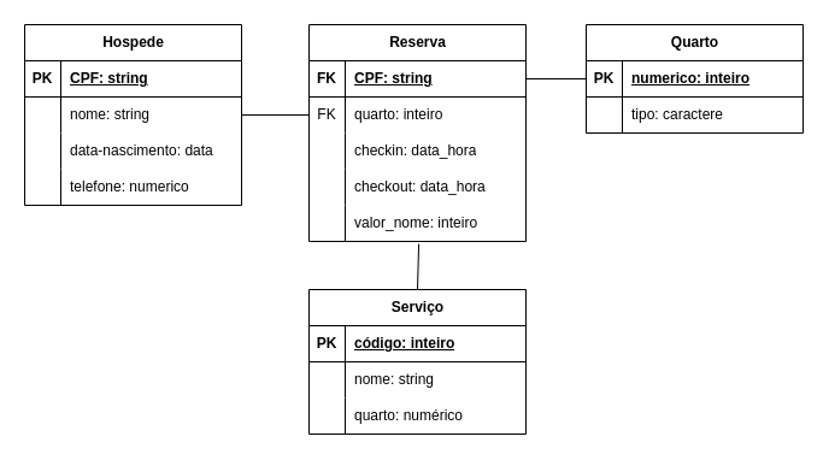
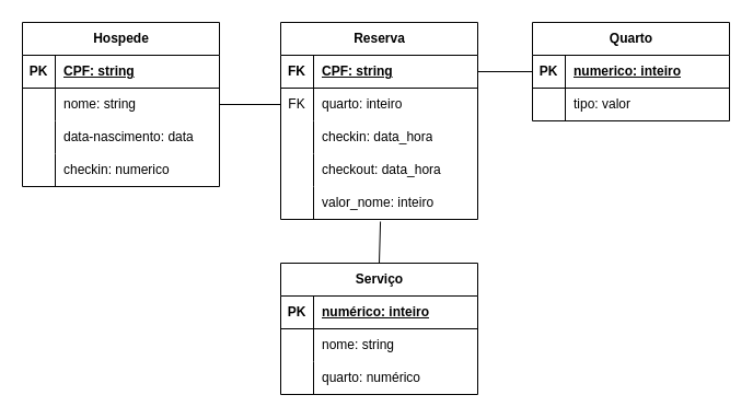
  <mxCell id="0" />
  <mxCell id="1" parent="0" />
  <mxCell id="2" value="Hospede" style="shape=table;startSize=30;container=1;collapsible=1;childLayout=tableLayout;fixedRows=1;rowLines=0;fontStyle=1;align=center;resizeLast=1;html=1;" vertex="1" parent="1"><mxGeometry x="20" y="20" width="180" height="150" as="geometry" /></mxCell>
  <mxCell id="3" value="" style="shape=tableRow;horizontal=0;startSize=0;swimlaneHead=0;swimlaneBody=0;fillColor=none;collapsible=0;dropTarget=0;points=[[0,0.5],[1,0.5]];portConstraint=eastwest;top=0;left=0;right=0;bottom=1;" vertex="1" parent="2"><mxGeometry y="30" width="180" height="30" as="geometry" /></mxCell>
  <mxCell id="4" value="PK" style="shape=partialRectangle;connectable=0;fillColor=none;top=0;left=0;bottom=0;right=0;fontStyle=1;overflow=hidden;whiteSpace=wrap;html=1;" vertex="1" parent="3"><mxGeometry width="30" height="30" as="geometry"><mxRectangle width="30" height="30" as="alternateBounds" /></mxGeometry></mxCell>
  <mxCell id="5" value="CPF: string" style="shape=partialRectangle;connectable=0;fillColor=none;top=0;left=0;bottom=0;right=0;align=left;spacingLeft=6;fontStyle=5;overflow=hidden;whiteSpace=wrap;html=1;" vertex="1" parent="3"><mxGeometry x="30" width="150" height="30" as="geometry"><mxRectangle width="150" height="30" as="alternateBounds" /></mxGeometry></mxCell>
  <mxCell id="6" value="" style="shape=tableRow;horizontal=0;startSize=0;swimlaneHead=0;swimlaneBody=0;fillColor=none;collapsible=0;dropTarget=0;points=[[0,0.5],[1,0.5]];portConstraint=eastwest;top=0;left=0;right=0;bottom=0;" vertex="1" parent="2"><mxGeometry y="60" width="180" height="30" as="geometry" /></mxCell>
  <mxCell id="7" value="" style="shape=partialRectangle;connectable=0;fillColor=none;top=0;left=0;bottom=0;right=0;editable=1;overflow=hidden;whiteSpace=wrap;html=1;" vertex="1" parent="6"><mxGeometry width="30" height="30" as="geometry"><mxRectangle width="30" height="30" as="alternateBounds" /></mxGeometry></mxCell>
  <mxCell id="8" value="nome: string" style="shape=partialRectangle;connectable=0;fillColor=none;top=0;left=0;bottom=0;right=0;align=left;spacingLeft=6;overflow=hidden;whiteSpace=wrap;html=1;" vertex="1" parent="6"><mxGeometry x="30" width="150" height="30" as="geometry"><mxRectangle width="150" height="30" as="alternateBounds" /></mxGeometry></mxCell>
  <mxCell id="9" value="" style="shape=tableRow;horizontal=0;startSize=0;swimlaneHead=0;swimlaneBody=0;fillColor=none;collapsible=0;dropTarget=0;points=[[0,0.5],[1,0.5]];portConstraint=eastwest;top=0;left=0;right=0;bottom=0;" vertex="1" parent="2"><mxGeometry y="90" width="180" height="30" as="geometry" /></mxCell>
  <mxCell id="10" value="" style="shape=partialRectangle;connectable=0;fillColor=none;top=0;left=0;bottom=0;right=0;editable=1;overflow=hidden;whiteSpace=wrap;html=1;" vertex="1" parent="9"><mxGeometry width="30" height="30" as="geometry"><mxRectangle width="30" height="30" as="alternateBounds" /></mxGeometry></mxCell>
  <mxCell id="11" value="data-nascimento: data" style="shape=partialRectangle;connectable=0;fillColor=none;top=0;left=0;bottom=0;right=0;align=left;spacingLeft=6;overflow=hidden;whiteSpace=wrap;html=1;" vertex="1" parent="9"><mxGeometry x="30" width="150" height="30" as="geometry"><mxRectangle width="150" height="30" as="alternateBounds" /></mxGeometry></mxCell>
  <mxCell id="12" value="" style="shape=tableRow;horizontal=0;startSize=0;swimlaneHead=0;swimlaneBody=0;fillColor=none;collapsible=0;dropTarget=0;points=[[0,0.5],[1,0.5]];portConstraint=eastwest;top=0;left=0;right=0;bottom=0;" vertex="1" parent="2"><mxGeometry y="120" width="180" height="30" as="geometry" /></mxCell>
  <mxCell id="13" value="" style="shape=partialRectangle;connectable=0;fillColor=none;top=0;left=0;bottom=0;right=0;editable=1;overflow=hidden;whiteSpace=wrap;html=1;" vertex="1" parent="12"><mxGeometry width="30" height="30" as="geometry"><mxRectangle width="30" height="30" as="alternateBounds" /></mxGeometry></mxCell>
- <mxCell id="14" value="telefone: numerico" style="shape=partialRectangle;connectable=0;fillColor=none;top=0;left=0;bottom=0;right=0;align=left;spacingLeft=6;overflow=hidden;whiteSpace=wrap;html=1;" vertex="1" parent="12"><mxGeometry x="30" width="150" height="30" as="geometry"><mxRectangle width="150" height="30" as="alternateBounds" /></mxGeometry></mxCell>
+ <mxCell id="14" value="checkin: numerico" style="shape=partialRectangle;connectable=0;fillColor=none;top=0;left=0;bottom=0;right=0;align=left;spacingLeft=6;overflow=hidden;whiteSpace=wrap;html=1;" vertex="1" parent="12"><mxGeometry x="30" width="150" height="30" as="geometry"><mxRectangle width="150" height="30" as="alternateBounds" /></mxGeometry></mxCell>
  <mxCell id="15" value="Reserva" style="shape=table;startSize=30;container=1;collapsible=1;childLayout=tableLayout;fixedRows=1;rowLines=0;fontStyle=1;align=center;resizeLast=1;html=1;" vertex="1" parent="1"><mxGeometry x="256" y="20" width="180" height="180" as="geometry" /></mxCell>
  <mxCell id="16" value="" style="shape=tableRow;horizontal=0;startSize=0;swimlaneHead=0;swimlaneBody=0;fillColor=none;collapsible=0;dropTarget=0;points=[[0,0.5],[1,0.5]];portConstraint=eastwest;top=0;left=0;right=0;bottom=1;" vertex="1" parent="15"><mxGeometry y="30" width="180" height="30" as="geometry" /></mxCell>
  <mxCell id="17" value="FK" style="shape=partialRectangle;connectable=0;fillColor=none;top=0;left=0;bottom=0;right=0;fontStyle=1;overflow=hidden;whiteSpace=wrap;html=1;" vertex="1" parent="16"><mxGeometry width="30" height="30" as="geometry"><mxRectangle width="30" height="30" as="alternateBounds" /></mxGeometry></mxCell>
  <mxCell id="18" value="CPF: string" style="shape=partialRectangle;connectable=0;fillColor=none;top=0;left=0;bottom=0;right=0;align=left;spacingLeft=6;fontStyle=5;overflow=hidden;whiteSpace=wrap;html=1;" vertex="1" parent="16"><mxGeometry x="30" width="150" height="30" as="geometry"><mxRectangle width="150" height="30" as="alternateBounds" /></mxGeometry></mxCell>
  <mxCell id="19" value="" style="shape=tableRow;horizontal=0;startSize=0;swimlaneHead=0;swimlaneBody=0;fillColor=none;collapsible=0;dropTarget=0;points=[[0,0.5],[1,0.5]];portConstraint=eastwest;top=0;left=0;right=0;bottom=0;" vertex="1" parent="15"><mxGeometry y="60" width="180" height="30" as="geometry" /></mxCell>
  <mxCell id="20" value="FK" style="shape=partialRectangle;connectable=0;fillColor=none;top=0;left=0;bottom=0;right=0;editable=1;overflow=hidden;whiteSpace=wrap;html=1;" vertex="1" parent="19"><mxGeometry width="30" height="30" as="geometry"><mxRectangle width="30" height="30" as="alternateBounds" /></mxGeometry></mxCell>
  <mxCell id="21" value="quarto: inteiro" style="shape=partialRectangle;connectable=0;fillColor=none;top=0;left=0;bottom=0;right=0;align=left;spacingLeft=6;overflow=hidden;whiteSpace=wrap;html=1;" vertex="1" parent="19"><mxGeometry x="30" width="150" height="30" as="geometry"><mxRectangle width="150" height="30" as="alternateBounds" /></mxGeometry></mxCell>
  <mxCell id="22" value="" style="shape=tableRow;horizontal=0;startSize=0;swimlaneHead=0;swimlaneBody=0;fillColor=none;collapsible=0;dropTarget=0;points=[[0,0.5],[1,0.5]];portConstraint=eastwest;top=0;left=0;right=0;bottom=0;" vertex="1" parent="15"><mxGeometry y="90" width="180" height="30" as="geometry" /></mxCell>
  <mxCell id="23" value="" style="shape=partialRectangle;connectable=0;fillColor=none;top=0;left=0;bottom=0;right=0;editable=1;overflow=hidden;whiteSpace=wrap;html=1;" vertex="1" parent="22"><mxGeometry width="30" height="30" as="geometry"><mxRectangle width="30" height="30" as="alternateBounds" /></mxGeometry></mxCell>
  <mxCell id="24" value="checkin: data_hora" style="shape=partialRectangle;connectable=0;fillColor=none;top=0;left=0;bottom=0;right=0;align=left;spacingLeft=6;overflow=hidden;whiteSpace=wrap;html=1;" vertex="1" parent="22"><mxGeometry x="30" width="150" height="30" as="geometry"><mxRectangle width="150" height="30" as="alternateBounds" /></mxGeometry></mxCell>
  <mxCell id="25" value="" style="shape=tableRow;horizontal=0;startSize=0;swimlaneHead=0;swimlaneBody=0;fillColor=none;collapsible=0;dropTarget=0;points=[[0,0.5],[1,0.5]];portConstraint=eastwest;top=0;left=0;right=0;bottom=0;" vertex="1" parent="15"><mxGeometry y="120" width="180" height="30" as="geometry" /></mxCell>
  <mxCell id="26" value="" style="shape=partialRectangle;connectable=0;fillColor=none;top=0;left=0;bottom=0;right=0;editable=1;overflow=hidden;whiteSpace=wrap;html=1;" vertex="1" parent="25"><mxGeometry width="30" height="30" as="geometry"><mxRectangle width="30" height="30" as="alternateBounds" /></mxGeometry></mxCell>
  <mxCell id="27" value="checkout: data_hora" style="shape=partialRectangle;connectable=0;fillColor=none;top=0;left=0;bottom=0;right=0;align=left;spacingLeft=6;overflow=hidden;whiteSpace=wrap;html=1;" vertex="1" parent="25"><mxGeometry x="30" width="150" height="30" as="geometry"><mxRectangle width="150" height="30" as="alternateBounds" /></mxGeometry></mxCell>
  <mxCell id="28" style="shape=tableRow;horizontal=0;startSize=0;swimlaneHead=0;swimlaneBody=0;fillColor=none;collapsible=0;dropTarget=0;points=[[0,0.5],[1,0.5]];portConstraint=eastwest;top=0;left=0;right=0;bottom=0;" vertex="1" parent="15"><mxGeometry y="150" width="180" height="30" as="geometry" /></mxCell>
  <mxCell id="29" style="shape=partialRectangle;connectable=0;fillColor=none;top=0;left=0;bottom=0;right=0;editable=1;overflow=hidden;whiteSpace=wrap;html=1;" vertex="1" parent="28"><mxGeometry width="30" height="30" as="geometry"><mxRectangle width="30" height="30" as="alternateBounds" /></mxGeometry></mxCell>
  <mxCell id="30" value="valor_nome: inteiro" style="shape=partialRectangle;connectable=0;fillColor=none;top=0;left=0;bottom=0;right=0;align=left;spacingLeft=6;overflow=hidden;whiteSpace=wrap;html=1;" vertex="1" parent="28"><mxGeometry x="30" width="150" height="30" as="geometry"><mxRectangle width="150" height="30" as="alternateBounds" /></mxGeometry></mxCell>
  <mxCell id="31" value="Quarto" style="shape=table;startSize=30;container=1;collapsible=1;childLayout=tableLayout;fixedRows=1;rowLines=0;fontStyle=1;align=center;resizeLast=1;html=1;" vertex="1" parent="1"><mxGeometry x="486" y="20" width="180" height="90" as="geometry" /></mxCell>
  <mxCell id="32" value="" style="shape=tableRow;horizontal=0;startSize=0;swimlaneHead=0;swimlaneBody=0;fillColor=none;collapsible=0;dropTarget=0;points=[[0,0.5],[1,0.5]];portConstraint=eastwest;top=0;left=0;right=0;bottom=1;" vertex="1" parent="31"><mxGeometry y="30" width="180" height="30" as="geometry" /></mxCell>
  <mxCell id="33" value="PK" style="shape=partialRectangle;connectable=0;fillColor=none;top=0;left=0;bottom=0;right=0;fontStyle=1;overflow=hidden;whiteSpace=wrap;html=1;" vertex="1" parent="32"><mxGeometry width="30" height="30" as="geometry"><mxRectangle width="30" height="30" as="alternateBounds" /></mxGeometry></mxCell>
  <mxCell id="34" value="numerico: inteiro" style="shape=partialRectangle;connectable=0;fillColor=none;top=0;left=0;bottom=0;right=0;align=left;spacingLeft=6;fontStyle=5;overflow=hidden;whiteSpace=wrap;html=1;" vertex="1" parent="32"><mxGeometry x="30" width="150" height="30" as="geometry"><mxRectangle width="150" height="30" as="alternateBounds" /></mxGeometry></mxCell>
  <mxCell id="35" value="" style="shape=tableRow;horizontal=0;startSize=0;swimlaneHead=0;swimlaneBody=0;fillColor=none;collapsible=0;dropTarget=0;points=[[0,0.5],[1,0.5]];portConstraint=eastwest;top=0;left=0;right=0;bottom=0;" vertex="1" parent="31"><mxGeometry y="60" width="180" height="30" as="geometry" /></mxCell>
  <mxCell id="36" value="" style="shape=partialRectangle;connectable=0;fillColor=none;top=0;left=0;bottom=0;right=0;editable=1;overflow=hidden;whiteSpace=wrap;html=1;" vertex="1" parent="35"><mxGeometry width="30" height="30" as="geometry"><mxRectangle width="30" height="30" as="alternateBounds" /></mxGeometry></mxCell>
- <mxCell id="37" value="tipo: caractere" style="shape=partialRectangle;connectable=0;fillColor=none;top=0;left=0;bottom=0;right=0;align=left;spacingLeft=6;overflow=hidden;whiteSpace=wrap;html=1;" vertex="1" parent="35"><mxGeometry x="30" width="150" height="30" as="geometry"><mxRectangle width="150" height="30" as="alternateBounds" /></mxGeometry></mxCell>
+ <mxCell id="37" value="tipo: valor" style="shape=partialRectangle;connectable=0;fillColor=none;top=0;left=0;bottom=0;right=0;align=left;spacingLeft=6;overflow=hidden;whiteSpace=wrap;html=1;" vertex="1" parent="35"><mxGeometry x="30" width="150" height="30" as="geometry"><mxRectangle width="150" height="30" as="alternateBounds" /></mxGeometry></mxCell>
  <mxCell id="38" value="Serviço" style="shape=table;startSize=30;container=1;collapsible=1;childLayout=tableLayout;fixedRows=1;rowLines=0;fontStyle=1;align=center;resizeLast=1;html=1;" vertex="1" parent="1"><mxGeometry x="256" y="240" width="180" height="120" as="geometry" /></mxCell>
  <mxCell id="39" value="" style="shape=tableRow;horizontal=0;startSize=0;swimlaneHead=0;swimlaneBody=0;fillColor=none;collapsible=0;dropTarget=0;points=[[0,0.5],[1,0.5]];portConstraint=eastwest;top=0;left=0;right=0;bottom=1;" vertex="1" parent="38"><mxGeometry y="30" width="180" height="30" as="geometry" /></mxCell>
  <mxCell id="40" value="PK" style="shape=partialRectangle;connectable=0;fillColor=none;top=0;left=0;bottom=0;right=0;fontStyle=1;overflow=hidden;whiteSpace=wrap;html=1;" vertex="1" parent="39"><mxGeometry width="30" height="30" as="geometry"><mxRectangle width="30" height="30" as="alternateBounds" /></mxGeometry></mxCell>
- <mxCell id="41" value="código: inteiro" style="shape=partialRectangle;connectable=0;fillColor=none;top=0;left=0;bottom=0;right=0;align=left;spacingLeft=6;fontStyle=5;overflow=hidden;whiteSpace=wrap;html=1;" vertex="1" parent="39"><mxGeometry x="30" width="150" height="30" as="geometry"><mxRectangle width="150" height="30" as="alternateBounds" /></mxGeometry></mxCell>
+ <mxCell id="41" value="numérico: inteiro" style="shape=partialRectangle;connectable=0;fillColor=none;top=0;left=0;bottom=0;right=0;align=left;spacingLeft=6;fontStyle=5;overflow=hidden;whiteSpace=wrap;html=1;" vertex="1" parent="39"><mxGeometry x="30" width="150" height="30" as="geometry"><mxRectangle width="150" height="30" as="alternateBounds" /></mxGeometry></mxCell>
  <mxCell id="42" value="" style="shape=tableRow;horizontal=0;startSize=0;swimlaneHead=0;swimlaneBody=0;fillColor=none;collapsible=0;dropTarget=0;points=[[0,0.5],[1,0.5]];portConstraint=eastwest;top=0;left=0;right=0;bottom=0;" vertex="1" parent="38"><mxGeometry y="60" width="180" height="30" as="geometry" /></mxCell>
  <mxCell id="43" value="" style="shape=partialRectangle;connectable=0;fillColor=none;top=0;left=0;bottom=0;right=0;editable=1;overflow=hidden;whiteSpace=wrap;html=1;" vertex="1" parent="42"><mxGeometry width="30" height="30" as="geometry"><mxRectangle width="30" height="30" as="alternateBounds" /></mxGeometry></mxCell>
  <mxCell id="44" value="nome: string" style="shape=partialRectangle;connectable=0;fillColor=none;top=0;left=0;bottom=0;right=0;align=left;spacingLeft=6;overflow=hidden;whiteSpace=wrap;html=1;" vertex="1" parent="42"><mxGeometry x="30" width="150" height="30" as="geometry"><mxRectangle width="150" height="30" as="alternateBounds" /></mxGeometry></mxCell>
  <mxCell id="45" style="shape=tableRow;horizontal=0;startSize=0;swimlaneHead=0;swimlaneBody=0;fillColor=none;collapsible=0;dropTarget=0;points=[[0,0.5],[1,0.5]];portConstraint=eastwest;top=0;left=0;right=0;bottom=0;" vertex="1" parent="38"><mxGeometry y="90" width="180" height="30" as="geometry" /></mxCell>
  <mxCell id="46" style="shape=partialRectangle;connectable=0;fillColor=none;top=0;left=0;bottom=0;right=0;editable=1;overflow=hidden;whiteSpace=wrap;html=1;" vertex="1" parent="45"><mxGeometry width="30" height="30" as="geometry"><mxRectangle width="30" height="30" as="alternateBounds" /></mxGeometry></mxCell>
  <mxCell id="47" value="quarto: numérico" style="shape=partialRectangle;connectable=0;fillColor=none;top=0;left=0;bottom=0;right=0;align=left;spacingLeft=6;overflow=hidden;whiteSpace=wrap;html=1;" vertex="1" parent="45"><mxGeometry x="30" width="150" height="30" as="geometry"><mxRectangle width="150" height="30" as="alternateBounds" /></mxGeometry></mxCell>
  <mxCell id="48" style="rounded=0;orthogonalLoop=1;jettySize=auto;html=1;exitX=1;exitY=0.5;exitDx=0;exitDy=0;entryX=0;entryY=0.5;entryDx=0;entryDy=0;endArrow=none;endFill=0;" edge="1" parent="1" source="6" target="19"><mxGeometry relative="1" as="geometry" /></mxCell>
  <mxCell id="49" style="edgeStyle=none;shape=connector;rounded=0;orthogonalLoop=1;jettySize=auto;html=1;exitX=1;exitY=0.5;exitDx=0;exitDy=0;entryX=0;entryY=0.5;entryDx=0;entryDy=0;strokeColor=default;align=center;verticalAlign=middle;fontFamily=Helvetica;fontSize=11;fontColor=default;labelBackgroundColor=default;endArrow=none;endFill=0;" edge="1" parent="1" source="16" target="32"><mxGeometry relative="1" as="geometry" /></mxCell>
  <mxCell id="50" style="edgeStyle=none;shape=connector;rounded=0;orthogonalLoop=1;jettySize=auto;html=1;exitX=0.5;exitY=0;exitDx=0;exitDy=0;entryX=0.506;entryY=1.067;entryDx=0;entryDy=0;entryPerimeter=0;strokeColor=default;align=center;verticalAlign=middle;fontFamily=Helvetica;fontSize=11;fontColor=default;labelBackgroundColor=default;endArrow=none;endFill=0;" edge="1" parent="1" source="38" target="28"><mxGeometry relative="1" as="geometry" /></mxCell>
